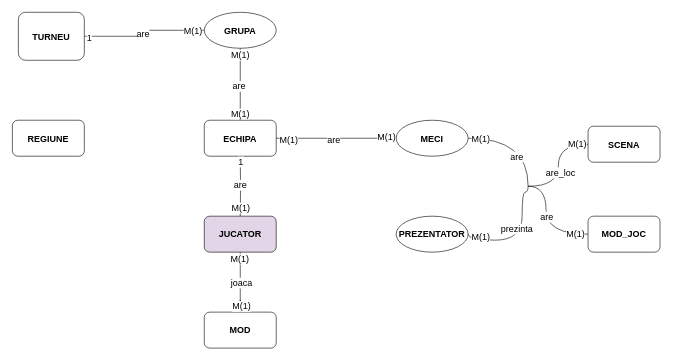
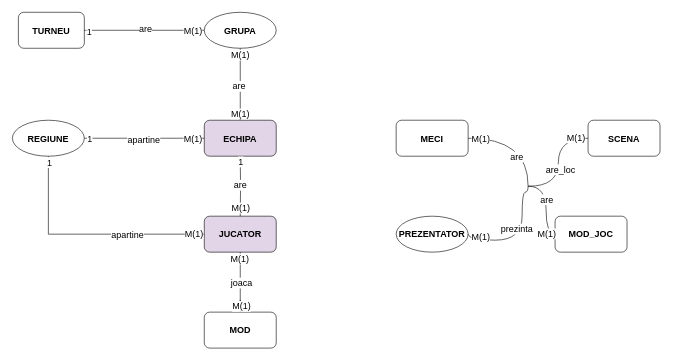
  <mxCell id="0" />
  <mxCell id="1" parent="0" />
- <mxCell id="2" value="&lt;b&gt;&lt;font style=&quot;font-size: 15px;&quot;&gt;REGIUNE&lt;/font&gt;&lt;/b&gt;" style="rounded=1;whiteSpace=wrap;html=1;" vertex="1" parent="1"><mxGeometry x="20" y="200" width="120" height="60" as="geometry" /></mxCell>
- <mxCell id="3" value="&lt;b&gt;&lt;font style=&quot;font-size: 15px;&quot;&gt;ECHIPA&lt;/font&gt;&lt;/b&gt;" style="rounded=1;whiteSpace=wrap;html=1;" vertex="1" parent="1"><mxGeometry x="340" y="200" width="120" height="60" as="geometry" /></mxCell>
+ <mxCell id="2" value="&lt;b&gt;&lt;font style=&quot;font-size: 15px;&quot;&gt;REGIUNE&lt;/font&gt;&lt;/b&gt;" style="ellipse;whiteSpace=wrap;html=1;" vertex="1" parent="1"><mxGeometry x="20" y="200" width="120" height="60" as="geometry" /></mxCell>
+ <mxCell id="3" value="&lt;b&gt;&lt;font style=&quot;font-size: 15px;&quot;&gt;ECHIPA&lt;/font&gt;&lt;/b&gt;" style="rounded=1;whiteSpace=wrap;html=1;fillColor=#e1d5e7;" vertex="1" parent="1"><mxGeometry x="340" y="200" width="120" height="60" as="geometry" /></mxCell>
  <mxCell id="4" value="&lt;b&gt;&lt;font style=&quot;font-size: 15px;&quot;&gt;JUCATOR&lt;/font&gt;&lt;/b&gt;" style="rounded=1;whiteSpace=wrap;html=1;fillColor=#e1d5e7;" vertex="1" parent="1"><mxGeometry x="340" y="360" width="120" height="60" as="geometry" /></mxCell>
  <mxCell id="5" style="edgeStyle=orthogonalEdgeStyle;rounded=0;orthogonalLoop=1;jettySize=auto;html=1;strokeColor=default;fontSize=15;startArrow=none;startFill=0;endArrow=none;endFill=0;" edge="1" parent="1" source="6"><mxGeometry relative="1" as="geometry"><mxPoint x="400" y="520" as="targetPoint" /></mxGeometry></mxCell>
  <mxCell id="6" value="&lt;b&gt;&lt;font style=&quot;font-size: 15px;&quot;&gt;MOD&lt;/font&gt;&lt;/b&gt;" style="rounded=1;whiteSpace=wrap;html=1;" vertex="1" parent="1"><mxGeometry x="340" y="520" width="120" height="60" as="geometry" /></mxCell>
- <mxCell id="7" value="&lt;b&gt;&lt;font style=&quot;font-size: 15px;&quot;&gt;MECI&lt;/font&gt;&lt;/b&gt;" style="ellipse;whiteSpace=wrap;html=1;" vertex="1" parent="1"><mxGeometry x="660" y="200" width="120" height="60" as="geometry" /></mxCell>
+ <mxCell id="7" value="&lt;b&gt;&lt;font style=&quot;font-size: 15px;&quot;&gt;MECI&lt;/font&gt;&lt;/b&gt;" style="rounded=1;whiteSpace=wrap;html=1;" vertex="1" parent="1"><mxGeometry x="660" y="200" width="120" height="60" as="geometry" /></mxCell>
  <mxCell id="8" value="&lt;b&gt;&lt;font style=&quot;font-size: 15px;&quot;&gt;PREZENTATOR&lt;/font&gt;&lt;/b&gt;" style="ellipse;whiteSpace=wrap;html=1;" vertex="1" parent="1"><mxGeometry x="660" y="360" width="120" height="60" as="geometry" /></mxCell>
- <mxCell id="9" value="&lt;b&gt;&lt;font style=&quot;font-size: 15px;&quot;&gt;SCENA&lt;/font&gt;&lt;/b&gt;" style="rounded=1;whiteSpace=wrap;html=1;" vertex="1" parent="1"><mxGeometry x="980" y="210" width="120" height="60" as="geometry" /></mxCell>
- <mxCell id="10" value="&lt;b&gt;&lt;font style=&quot;font-size: 15px;&quot;&gt;MOD_JOC&lt;/font&gt;&lt;/b&gt;" style="rounded=1;whiteSpace=wrap;html=1;" vertex="1" parent="1"><mxGeometry x="980" y="360" width="120" height="60" as="geometry" /></mxCell>
- <mxCell id="11" value="&lt;b&gt;TURNEU&lt;/b&gt;" style="rounded=1;whiteSpace=wrap;html=1;fontSize=15;" vertex="1" parent="1"><mxGeometry x="30" y="20" width="110" height="80" as="geometry" /></mxCell>
+ <mxCell id="9" value="&lt;b&gt;&lt;font style=&quot;font-size: 15px;&quot;&gt;SCENA&lt;/font&gt;&lt;/b&gt;" style="rounded=1;whiteSpace=wrap;html=1;" vertex="1" parent="1"><mxGeometry x="980" y="200" width="120" height="60" as="geometry" /></mxCell>
+ <mxCell id="10" value="&lt;b&gt;&lt;font style=&quot;font-size: 15px;&quot;&gt;MOD_JOC&lt;/font&gt;&lt;/b&gt;" style="rounded=1;whiteSpace=wrap;html=1;" vertex="1" parent="1"><mxGeometry x="925" y="360" width="120" height="60" as="geometry" /></mxCell>
+ <mxCell id="11" value="&lt;b&gt;TURNEU&lt;/b&gt;" style="rounded=1;whiteSpace=wrap;html=1;fontSize=15;" vertex="1" parent="1"><mxGeometry x="30" y="20" width="110" height="60" as="geometry" /></mxCell>
  <mxCell id="12" value="" style="edgeStyle=orthogonalEdgeStyle;orthogonalLoop=1;jettySize=auto;html=1;fontSize=15;entryX=1;entryY=0.5;entryDx=0;entryDy=0;strokeColor=default;rounded=0;startArrow=none;startFill=0;endArrow=none;endFill=0;" edge="1" parent="1" source="16" target="11"><mxGeometry relative="1" as="geometry"><mxPoint x="240" y="50" as="targetPoint" /></mxGeometry></mxCell>
  <mxCell id="13" value="are" style="edgeLabel;html=1;align=center;verticalAlign=middle;resizable=0;points=[];fontSize=15;" vertex="1" connectable="0" parent="12"><mxGeometry x="-0.01" y="-3" relative="1" as="geometry"><mxPoint as="offset" /></mxGeometry></mxCell>
  <mxCell id="14" value="1" style="edgeLabel;html=1;align=center;verticalAlign=middle;resizable=0;points=[];fontSize=15;" vertex="1" connectable="0" parent="12"><mxGeometry x="0.93" y="1" relative="1" as="geometry"><mxPoint as="offset" /></mxGeometry></mxCell>
  <mxCell id="15" value="M(1)" style="edgeLabel;html=1;align=center;verticalAlign=middle;resizable=0;points=[];fontSize=15;" vertex="1" connectable="0" parent="12"><mxGeometry x="-0.92" relative="1" as="geometry"><mxPoint x="-12" as="offset" /></mxGeometry></mxCell>
  <mxCell id="16" value="&lt;b&gt;GRUPA&lt;/b&gt;" style="ellipse;whiteSpace=wrap;html=1;fontSize=15;" vertex="1" parent="1"><mxGeometry x="340" y="20" width="120" height="60" as="geometry" /></mxCell>
  <mxCell id="17" value="" style="edgeStyle=orthogonalEdgeStyle;orthogonalLoop=1;jettySize=auto;html=1;fontSize=15;entryX=0.5;entryY=0;entryDx=0;entryDy=0;strokeColor=default;rounded=0;startArrow=none;startFill=0;endArrow=diamond;endFill=0;exitX=0.5;exitY=1;exitDx=0;exitDy=0;" edge="1" parent="1" source="16" target="3"><mxGeometry relative="1" as="geometry"><mxPoint x="350" y="160" as="sourcePoint" /><mxPoint x="150" y="160" as="targetPoint" /></mxGeometry></mxCell>
  <mxCell id="18" value="are" style="edgeLabel;html=1;align=center;verticalAlign=middle;resizable=0;points=[];fontSize=15;" vertex="1" connectable="0" parent="17"><mxGeometry x="0.033" y="-3" relative="1" as="geometry"><mxPoint as="offset" /></mxGeometry></mxCell>
  <mxCell id="19" value="M(1)" style="edgeLabel;html=1;align=center;verticalAlign=middle;resizable=0;points=[];fontSize=15;" vertex="1" connectable="0" parent="17"><mxGeometry x="-0.883" y="-1" relative="1" as="geometry"><mxPoint y="3" as="offset" /></mxGeometry></mxCell>
  <mxCell id="20" value="M(1)" style="edgeLabel;html=1;align=center;verticalAlign=middle;resizable=0;points=[];fontSize=15;" vertex="1" connectable="0" parent="17"><mxGeometry x="0.8" y="-1" relative="1" as="geometry"><mxPoint as="offset" /></mxGeometry></mxCell>
  <mxCell id="21" value="" style="edgeStyle=orthogonalEdgeStyle;orthogonalLoop=1;jettySize=auto;html=1;fontSize=15;entryX=0.5;entryY=0;entryDx=0;entryDy=0;strokeColor=default;rounded=0;startArrow=none;startFill=0;endArrow=none;endFill=0;" edge="1" parent="1" target="4"><mxGeometry relative="1" as="geometry"><mxPoint x="400" y="260" as="sourcePoint" /><mxPoint x="410" y="210" as="targetPoint" /></mxGeometry></mxCell>
  <mxCell id="22" value="are" style="edgeLabel;html=1;align=center;verticalAlign=middle;resizable=0;points=[];fontSize=15;" vertex="1" connectable="0" parent="21"><mxGeometry x="-0.06" y="-1" relative="1" as="geometry"><mxPoint as="offset" /></mxGeometry></mxCell>
  <mxCell id="23" value="1" style="edgeLabel;html=1;align=center;verticalAlign=middle;resizable=0;points=[];fontSize=15;" vertex="1" connectable="0" parent="21"><mxGeometry x="-0.82" relative="1" as="geometry"><mxPoint as="offset" /></mxGeometry></mxCell>
  <mxCell id="24" value="M(1)" style="edgeLabel;html=1;align=center;verticalAlign=middle;resizable=0;points=[];fontSize=15;" vertex="1" connectable="0" parent="21"><mxGeometry x="0.72" relative="1" as="geometry"><mxPoint as="offset" /></mxGeometry></mxCell>
  <mxCell id="25" value="" style="edgeStyle=orthogonalEdgeStyle;orthogonalLoop=1;jettySize=auto;html=1;fontSize=15;strokeColor=default;rounded=0;startArrow=none;startFill=0;endArrow=none;endFill=0;" edge="1" parent="1" source="4"><mxGeometry relative="1" as="geometry"><mxPoint x="410" y="270" as="sourcePoint" /><mxPoint x="400" y="510" as="targetPoint" /></mxGeometry></mxCell>
  <mxCell id="26" value="joaca" style="edgeLabel;html=1;align=center;verticalAlign=middle;resizable=0;points=[];fontSize=15;" vertex="1" connectable="0" parent="25"><mxGeometry x="0.133" y="1" relative="1" as="geometry"><mxPoint as="offset" /></mxGeometry></mxCell>
  <mxCell id="27" value="M(1)" style="edgeLabel;html=1;align=center;verticalAlign=middle;resizable=0;points=[];fontSize=15;" vertex="1" connectable="0" parent="25"><mxGeometry x="0.8" y="1" relative="1" as="geometry"><mxPoint y="9" as="offset" /></mxGeometry></mxCell>
  <mxCell id="28" value="M(1)" style="edgeLabel;html=1;align=center;verticalAlign=middle;resizable=0;points=[];fontSize=15;" vertex="1" connectable="0" parent="25"><mxGeometry x="-0.778" y="-2" relative="1" as="geometry"><mxPoint as="offset" /></mxGeometry></mxCell>
- <mxCell id="33" value="" style="edgeStyle=orthogonalEdgeStyle;orthogonalLoop=1;jettySize=auto;html=1;fontSize=15;strokeColor=default;rounded=0;startArrow=none;startFill=0;endArrow=none;endFill=0;exitX=1;exitY=0.5;exitDx=0;exitDy=0;entryX=0;entryY=0.5;entryDx=0;entryDy=0;" edge="1" parent="1" source="3" target="7"><mxGeometry relative="1" as="geometry"><mxPoint x="150" y="240" as="sourcePoint" /><mxPoint x="350" y="240" as="targetPoint" /></mxGeometry></mxCell>
- <mxCell id="34" value="are" style="edgeLabel;html=1;align=center;verticalAlign=middle;resizable=0;points=[];fontSize=15;" vertex="1" connectable="0" parent="33"><mxGeometry x="-0.05" y="-1" relative="1" as="geometry"><mxPoint as="offset" /></mxGeometry></mxCell>
- <mxCell id="35" value="M(1)" style="edgeLabel;html=1;align=center;verticalAlign=middle;resizable=0;points=[];fontSize=15;" vertex="1" connectable="0" parent="33"><mxGeometry x="-0.86" y="-1" relative="1" as="geometry"><mxPoint x="6" as="offset" /></mxGeometry></mxCell>
- <mxCell id="36" value="M(1)" style="edgeLabel;html=1;align=center;verticalAlign=middle;resizable=0;points=[];fontSize=15;" vertex="1" connectable="0" parent="33"><mxGeometry x="0.83" y="3" relative="1" as="geometry"><mxPoint as="offset" /></mxGeometry></mxCell>
+ <mxCell id="29" value="" style="edgeStyle=orthogonalEdgeStyle;orthogonalLoop=1;jettySize=auto;html=1;fontSize=15;strokeColor=default;rounded=0;startArrow=none;startFill=0;endArrow=none;endFill=0;exitX=1;exitY=0.5;exitDx=0;exitDy=0;entryX=0;entryY=0.5;entryDx=0;entryDy=0;" edge="1" parent="1" source="2" target="3"><mxGeometry relative="1" as="geometry"><mxPoint x="150" y="230" as="sourcePoint" /><mxPoint x="330" y="230" as="targetPoint" /></mxGeometry></mxCell>
+ <mxCell id="30" value="apartine" style="edgeLabel;html=1;align=center;verticalAlign=middle;resizable=0;points=[];fontSize=15;" vertex="1" connectable="0" parent="29"><mxGeometry x="-0.02" y="-1" relative="1" as="geometry"><mxPoint as="offset" /></mxGeometry></mxCell>
+ <mxCell id="31" value="1" style="edgeLabel;html=1;align=center;verticalAlign=middle;resizable=0;points=[];fontSize=15;" vertex="1" connectable="0" parent="29"><mxGeometry x="-0.92" y="1" relative="1" as="geometry"><mxPoint as="offset" /></mxGeometry></mxCell>
+ <mxCell id="32" value="M(1)" style="edgeLabel;html=1;align=center;verticalAlign=middle;resizable=0;points=[];fontSize=15;" vertex="1" connectable="0" parent="29"><mxGeometry x="0.85" y="1" relative="1" as="geometry"><mxPoint x="-5" as="offset" /></mxGeometry></mxCell>
  <mxCell id="37" value="" style="edgeStyle=orthogonalEdgeStyle;orthogonalLoop=1;jettySize=auto;html=1;fontSize=15;strokeColor=default;startArrow=none;startFill=0;endArrow=none;endFill=0;exitX=1;exitY=0.5;exitDx=0;exitDy=0;curved=1;" edge="1" parent="1" source="7"><mxGeometry relative="1" as="geometry"><mxPoint x="470" y="240" as="sourcePoint" /><mxPoint x="880" y="310" as="targetPoint" /></mxGeometry></mxCell>
  <mxCell id="38" value="are" style="edgeLabel;html=1;align=center;verticalAlign=middle;resizable=0;points=[];fontSize=15;" vertex="1" connectable="0" parent="37"><mxGeometry x="-0.222" y="-18" relative="1" as="geometry"><mxPoint x="10" y="12" as="offset" /></mxGeometry></mxCell>
  <mxCell id="39" value="M(1)" style="edgeLabel;html=1;align=center;verticalAlign=middle;resizable=0;points=[];fontSize=15;" vertex="1" connectable="0" parent="37"><mxGeometry x="-0.889" y="1" relative="1" as="geometry"><mxPoint x="10" as="offset" /></mxGeometry></mxCell>
  <mxCell id="40" value="" style="edgeStyle=orthogonalEdgeStyle;orthogonalLoop=1;jettySize=auto;html=1;fontSize=15;strokeColor=default;startArrow=none;startFill=0;endArrow=none;endFill=0;curved=1;entryX=0;entryY=0.5;entryDx=0;entryDy=0;" edge="1" parent="1" target="9"><mxGeometry relative="1" as="geometry"><mxPoint x="880" y="310" as="sourcePoint" /><mxPoint x="890" y="320" as="targetPoint" /></mxGeometry></mxCell>
  <mxCell id="41" value="are_loc" style="edgeLabel;html=1;align=center;verticalAlign=middle;resizable=0;points=[];fontSize=15;" vertex="1" connectable="0" parent="40"><mxGeometry x="0.056" y="-3" relative="1" as="geometry"><mxPoint y="15" as="offset" /></mxGeometry></mxCell>
  <mxCell id="42" value="M(1)" style="edgeLabel;html=1;align=center;verticalAlign=middle;resizable=0;points=[];fontSize=15;" vertex="1" connectable="0" parent="40"><mxGeometry x="0.778" y="2" relative="1" as="geometry"><mxPoint as="offset" /></mxGeometry></mxCell>
  <mxCell id="43" value="" style="edgeStyle=orthogonalEdgeStyle;orthogonalLoop=1;jettySize=auto;html=1;fontSize=15;strokeColor=default;startArrow=none;startFill=0;endArrow=none;endFill=0;curved=1;entryX=0;entryY=0.5;entryDx=0;entryDy=0;" edge="1" parent="1" target="10"><mxGeometry relative="1" as="geometry"><mxPoint x="880" y="310" as="sourcePoint" /><mxPoint x="990" y="240" as="targetPoint" /><Array as="points"><mxPoint x="910" y="310" /><mxPoint x="910" y="390" /></Array></mxGeometry></mxCell>
  <mxCell id="44" value="are" style="edgeLabel;html=1;align=center;verticalAlign=middle;resizable=0;points=[];fontSize=15;" vertex="1" connectable="0" parent="43"><mxGeometry x="0.056" y="12" relative="1" as="geometry"><mxPoint x="-12" y="-15" as="offset" /></mxGeometry></mxCell>
  <mxCell id="45" value="M(1)" style="edgeLabel;html=1;align=center;verticalAlign=middle;resizable=0;points=[];fontSize=15;" vertex="1" connectable="0" parent="43"><mxGeometry x="0.756" y="2" relative="1" as="geometry"><mxPoint as="offset" /></mxGeometry></mxCell>
  <mxCell id="46" value="" style="edgeStyle=orthogonalEdgeStyle;orthogonalLoop=1;jettySize=auto;html=1;fontSize=15;strokeColor=default;startArrow=none;startFill=0;endArrow=none;endFill=0;curved=1;entryX=1;entryY=0.5;entryDx=0;entryDy=0;" edge="1" parent="1" target="8"><mxGeometry relative="1" as="geometry"><mxPoint x="880" y="310" as="sourcePoint" /><mxPoint x="990" y="400" as="targetPoint" /><Array as="points"><mxPoint x="880" y="320" /><mxPoint x="870" y="320" /><mxPoint x="870" y="400" /><mxPoint x="780" y="400" /></Array></mxGeometry></mxCell>
  <mxCell id="47" value="prezinta" style="edgeLabel;html=1;align=center;verticalAlign=middle;resizable=0;points=[];fontSize=15;" vertex="1" connectable="0" parent="46"><mxGeometry x="0.17" y="-7" relative="1" as="geometry"><mxPoint x="7" y="-13" as="offset" /></mxGeometry></mxCell>
  <mxCell id="48" value="M(1)" style="edgeLabel;html=1;align=center;verticalAlign=middle;resizable=0;points=[];fontSize=15;" vertex="1" connectable="0" parent="46"><mxGeometry x="0.78" y="-7" relative="1" as="geometry"><mxPoint x="8" as="offset" /></mxGeometry></mxCell>
+ <mxCell id="49" value="" style="edgeStyle=orthogonalEdgeStyle;orthogonalLoop=1;jettySize=auto;html=1;fontSize=15;strokeColor=default;rounded=0;startArrow=none;startFill=0;endArrow=none;endFill=0;entryX=0;entryY=0.5;entryDx=0;entryDy=0;exitX=0.5;exitY=1;exitDx=0;exitDy=0;" edge="1" parent="1" source="2" target="4"><mxGeometry relative="1" as="geometry"><mxPoint x="100" y="270" as="sourcePoint" /><mxPoint x="670" y="240" as="targetPoint" /></mxGeometry></mxCell>
+ <mxCell id="50" value="apartine" style="edgeLabel;html=1;align=center;verticalAlign=middle;resizable=0;points=[];fontSize=15;" vertex="1" connectable="0" parent="49"><mxGeometry x="0.339" relative="1" as="geometry"><mxPoint as="offset" /></mxGeometry></mxCell>
+ <mxCell id="51" value="1" style="edgeLabel;html=1;align=center;verticalAlign=middle;resizable=0;points=[];fontSize=15;" vertex="1" connectable="0" parent="49"><mxGeometry x="-0.954" y="1" relative="1" as="geometry"><mxPoint as="offset" /></mxGeometry></mxCell>
+ <mxCell id="52" value="M(1)" style="edgeLabel;html=1;align=center;verticalAlign=middle;resizable=0;points=[];fontSize=15;" vertex="1" connectable="0" parent="49"><mxGeometry x="0.908" y="2" relative="1" as="geometry"><mxPoint as="offset" /></mxGeometry></mxCell>
